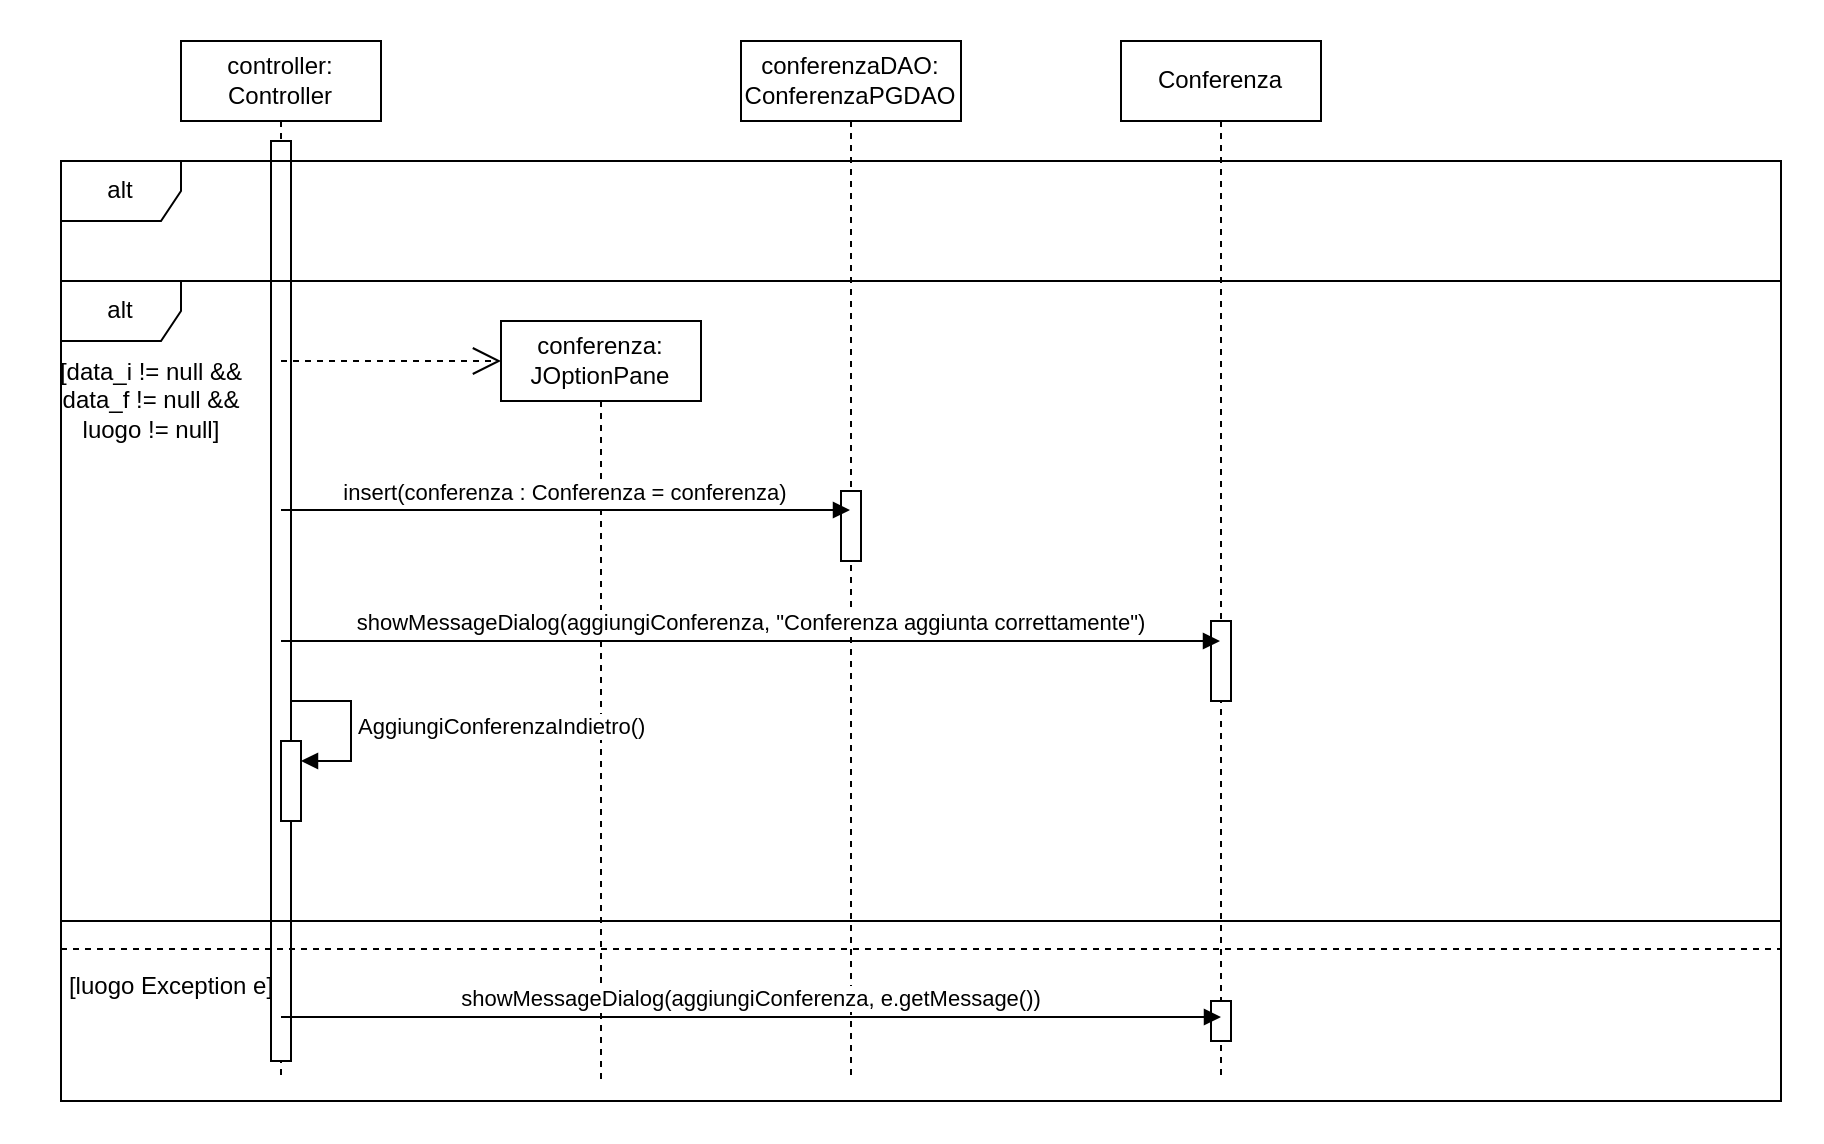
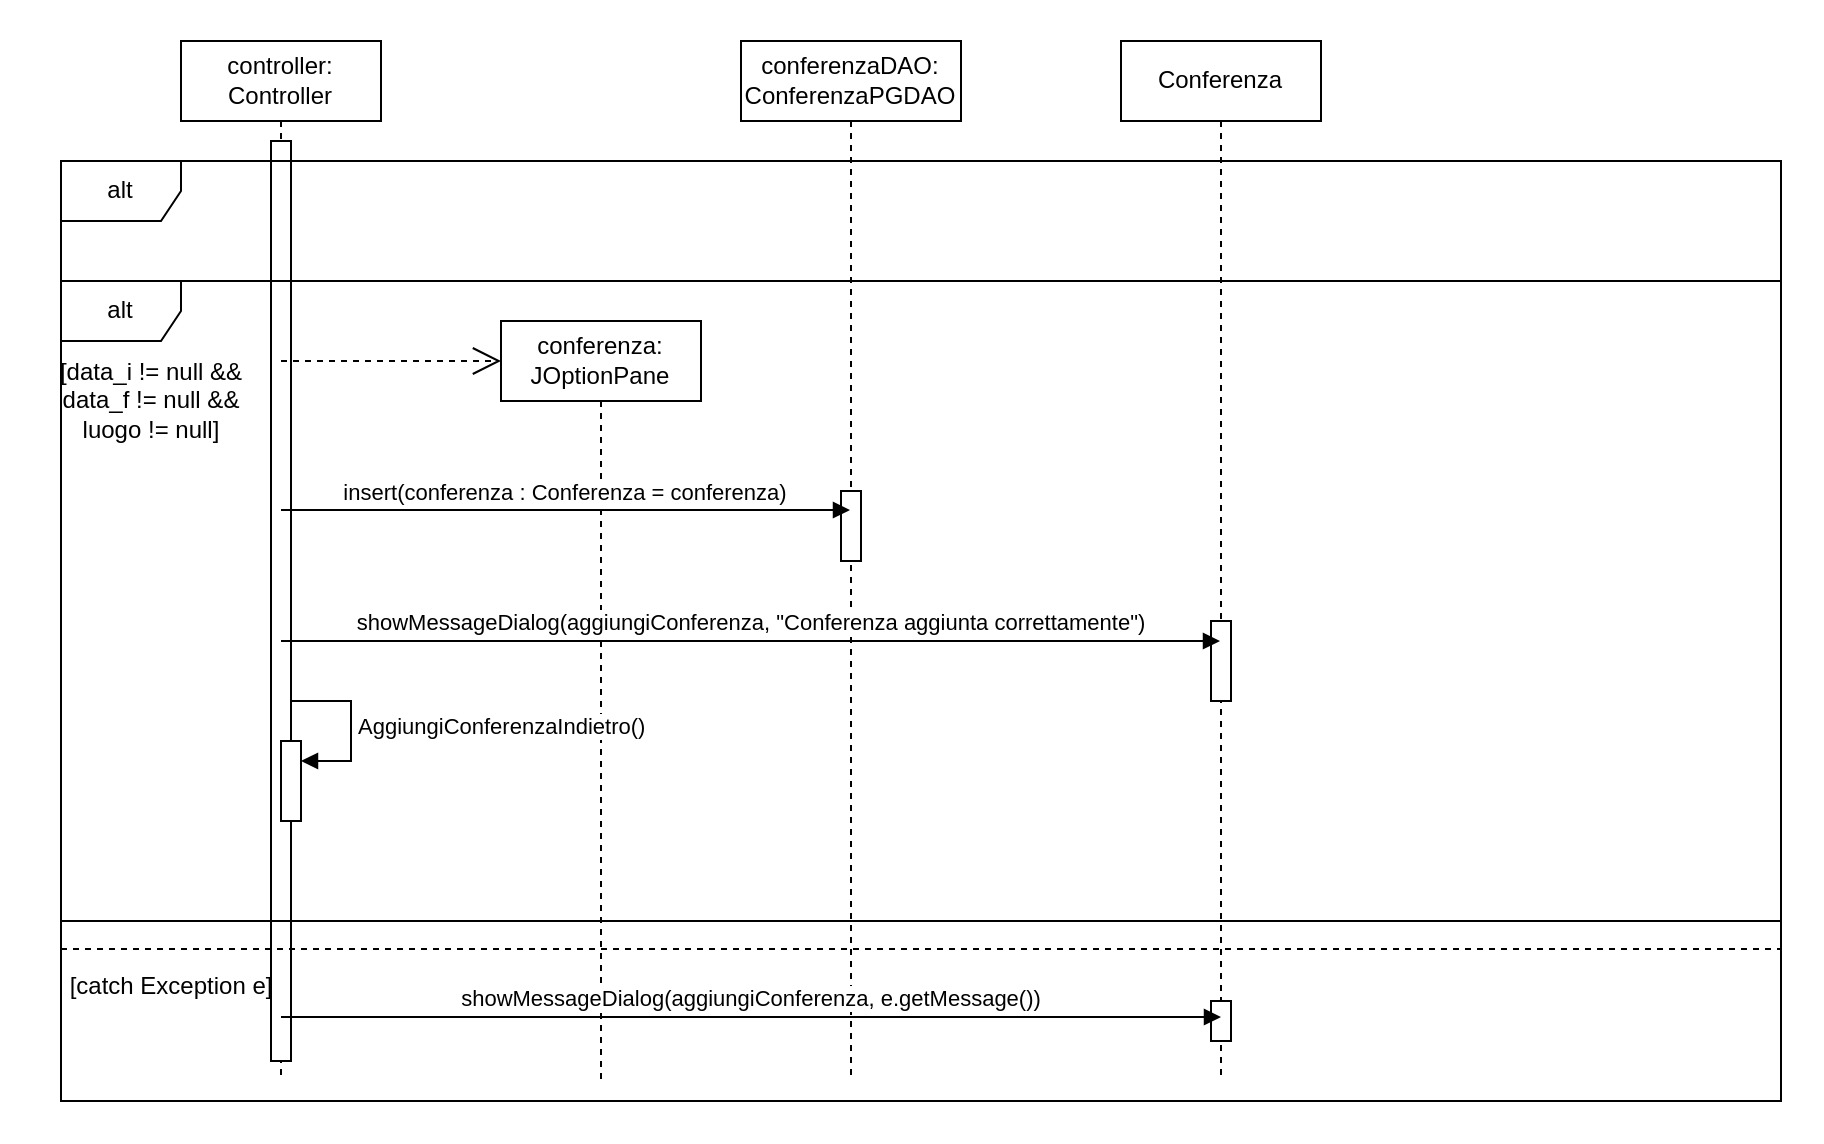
  <mxCell id="0" />
  <mxCell id="1" parent="0" />
  <mxCell id="2" value="controller:&lt;br&gt;Controller" style="shape=umlLifeline;perimeter=lifelinePerimeter;whiteSpace=wrap;html=1;container=1;dropTarget=0;collapsible=0;recursiveResize=0;outlineConnect=0;portConstraint=eastwest;newEdgeStyle={&quot;curved&quot;:0,&quot;rounded&quot;:0};" vertex="1" parent="1"><mxGeometry x="90" y="20" width="100" height="520" as="geometry" /></mxCell>
  <mxCell id="3" value="" style="html=1;points=[[0,0,0,0,5],[0,1,0,0,-5],[1,0,0,0,5],[1,1,0,0,-5]];perimeter=orthogonalPerimeter;outlineConnect=0;targetShapes=umlLifeline;portConstraint=eastwest;newEdgeStyle={&quot;curved&quot;:0,&quot;rounded&quot;:0};" vertex="1" parent="2"><mxGeometry x="45" y="50" width="10" height="460" as="geometry" /></mxCell>
  <mxCell id="4" value="alt" style="shape=umlFrame;whiteSpace=wrap;html=1;pointerEvents=0;" vertex="1" parent="1"><mxGeometry x="30" y="80" width="860" height="470" as="geometry" /></mxCell>
  <mxCell id="5" value="" style="line;strokeWidth=1;fillColor=none;align=left;verticalAlign=middle;spacingTop=-1;spacingLeft=3;spacingRight=3;rotatable=0;labelPosition=right;points=[];portConstraint=eastwest;strokeColor=inherit;dashed=1;" vertex="1" parent="1"><mxGeometry x="30" y="470" width="860" height="8" as="geometry" /></mxCell>
- <mxCell id="6" value="[luogo Exception e]" style="text;html=1;align=center;verticalAlign=middle;resizable=0;points=[];autosize=1;strokeColor=none;fillColor=none;" vertex="1" parent="1"><mxGeometry x="25" y="478" width="120" height="30" as="geometry" /></mxCell>
+ <mxCell id="6" value="[catch Exception e]" style="text;html=1;align=center;verticalAlign=middle;resizable=0;points=[];autosize=1;strokeColor=none;fillColor=none;" vertex="1" parent="1"><mxGeometry x="25" y="478" width="120" height="30" as="geometry" /></mxCell>
  <mxCell id="7" value="alt" style="shape=umlFrame;whiteSpace=wrap;html=1;pointerEvents=0;" vertex="1" parent="1"><mxGeometry x="30" y="140" width="860" height="320" as="geometry" /></mxCell>
  <mxCell id="8" value="[data_i != null &amp;amp;&amp;amp;&lt;br&gt;data_f != null &amp;amp;&amp;amp;&lt;br&gt;luogo != null]" style="text;html=1;align=center;verticalAlign=middle;resizable=0;points=[];autosize=1;strokeColor=none;fillColor=none;" vertex="1" parent="1"><mxGeometry x="20" y="170" width="110" height="60" as="geometry" /></mxCell>
  <mxCell id="9" value="" style="endArrow=open;endSize=12;dashed=1;html=1;rounded=0;" edge="1" parent="1"><mxGeometry width="160" relative="1" as="geometry"><mxPoint x="140" y="180" as="sourcePoint" /><mxPoint x="250" y="180" as="targetPoint" /></mxGeometry></mxCell>
  <mxCell id="10" value="conferenza:&lt;br&gt;JOptionPane" style="shape=umlLifeline;perimeter=lifelinePerimeter;whiteSpace=wrap;html=1;container=1;dropTarget=0;collapsible=0;recursiveResize=0;outlineConnect=0;portConstraint=eastwest;newEdgeStyle={&quot;curved&quot;:0,&quot;rounded&quot;:0};" vertex="1" parent="1"><mxGeometry x="250" y="160" width="100" height="380" as="geometry" /></mxCell>
  <mxCell id="11" value="conferenzaDAO:&lt;br&gt;ConferenzaPGDAO" style="shape=umlLifeline;perimeter=lifelinePerimeter;whiteSpace=wrap;html=1;container=1;dropTarget=0;collapsible=0;recursiveResize=0;outlineConnect=0;portConstraint=eastwest;newEdgeStyle={&quot;curved&quot;:0,&quot;rounded&quot;:0};" vertex="1" parent="1"><mxGeometry x="370" y="20" width="110" height="520" as="geometry" /></mxCell>
  <mxCell id="12" value="" style="html=1;points=[[0,0,0,0,5],[0,1,0,0,-5],[1,0,0,0,5],[1,1,0,0,-5]];perimeter=orthogonalPerimeter;outlineConnect=0;targetShapes=umlLifeline;portConstraint=eastwest;newEdgeStyle={&quot;curved&quot;:0,&quot;rounded&quot;:0};" vertex="1" parent="11"><mxGeometry x="50" y="225" width="10" height="35" as="geometry" /></mxCell>
  <mxCell id="13" value="insert(conferenza : Conferenza = conferenza)" style="html=1;verticalAlign=bottom;endArrow=block;curved=0;rounded=0;" edge="1" parent="1" target="11"><mxGeometry width="80" relative="1" as="geometry"><mxPoint x="140" y="254.5" as="sourcePoint" /><mxPoint x="220" y="254.5" as="targetPoint" /></mxGeometry></mxCell>
  <mxCell id="14" value="Conferenza" style="shape=umlLifeline;perimeter=lifelinePerimeter;whiteSpace=wrap;html=1;container=1;dropTarget=0;collapsible=0;recursiveResize=0;outlineConnect=0;portConstraint=eastwest;newEdgeStyle={&quot;curved&quot;:0,&quot;rounded&quot;:0};" vertex="1" parent="1"><mxGeometry x="560" y="20" width="100" height="520" as="geometry" /></mxCell>
  <mxCell id="15" value="" style="html=1;points=[[0,0,0,0,5],[0,1,0,0,-5],[1,0,0,0,5],[1,1,0,0,-5]];perimeter=orthogonalPerimeter;outlineConnect=0;targetShapes=umlLifeline;portConstraint=eastwest;newEdgeStyle={&quot;curved&quot;:0,&quot;rounded&quot;:0};" vertex="1" parent="14"><mxGeometry x="45" y="290" width="10" height="40" as="geometry" /></mxCell>
  <mxCell id="16" value="" style="html=1;points=[[0,0,0,0,5],[0,1,0,0,-5],[1,0,0,0,5],[1,1,0,0,-5]];perimeter=orthogonalPerimeter;outlineConnect=0;targetShapes=umlLifeline;portConstraint=eastwest;newEdgeStyle={&quot;curved&quot;:0,&quot;rounded&quot;:0};" vertex="1" parent="14"><mxGeometry x="45" y="480" width="10" height="20" as="geometry" /></mxCell>
  <mxCell id="17" value="showMessageDialog(aggiungiConferenza, &quot;Conferenza aggiunta correttamente&quot;)" style="html=1;verticalAlign=bottom;endArrow=block;curved=0;rounded=0;" edge="1" parent="1" target="14"><mxGeometry width="80" relative="1" as="geometry"><mxPoint x="140" y="320" as="sourcePoint" /><mxPoint x="220" y="320" as="targetPoint" /></mxGeometry></mxCell>
  <mxCell id="18" value="" style="html=1;points=[[0,0,0,0,5],[0,1,0,0,-5],[1,0,0,0,5],[1,1,0,0,-5]];perimeter=orthogonalPerimeter;outlineConnect=0;targetShapes=umlLifeline;portConstraint=eastwest;newEdgeStyle={&quot;curved&quot;:0,&quot;rounded&quot;:0};" vertex="1" parent="1"><mxGeometry x="140" y="370" width="10" height="40" as="geometry" /></mxCell>
  <mxCell id="19" value="AggiungiConferenzaIndietro()" style="html=1;align=left;spacingLeft=2;endArrow=block;rounded=0;edgeStyle=orthogonalEdgeStyle;curved=0;rounded=0;" edge="1" target="18" parent="1"><mxGeometry relative="1" as="geometry"><mxPoint x="145" y="350" as="sourcePoint" /><Array as="points"><mxPoint x="175" y="380" /></Array></mxGeometry></mxCell>
  <mxCell id="20" value="showMessageDialog(aggiungiConferenza, e.getMessage())" style="html=1;verticalAlign=bottom;endArrow=block;curved=0;rounded=0;" edge="1" parent="1"><mxGeometry x="0.001" width="80" relative="1" as="geometry"><mxPoint x="140" y="508" as="sourcePoint" /><mxPoint x="610" y="508" as="targetPoint" /><mxPoint as="offset" /></mxGeometry></mxCell>
